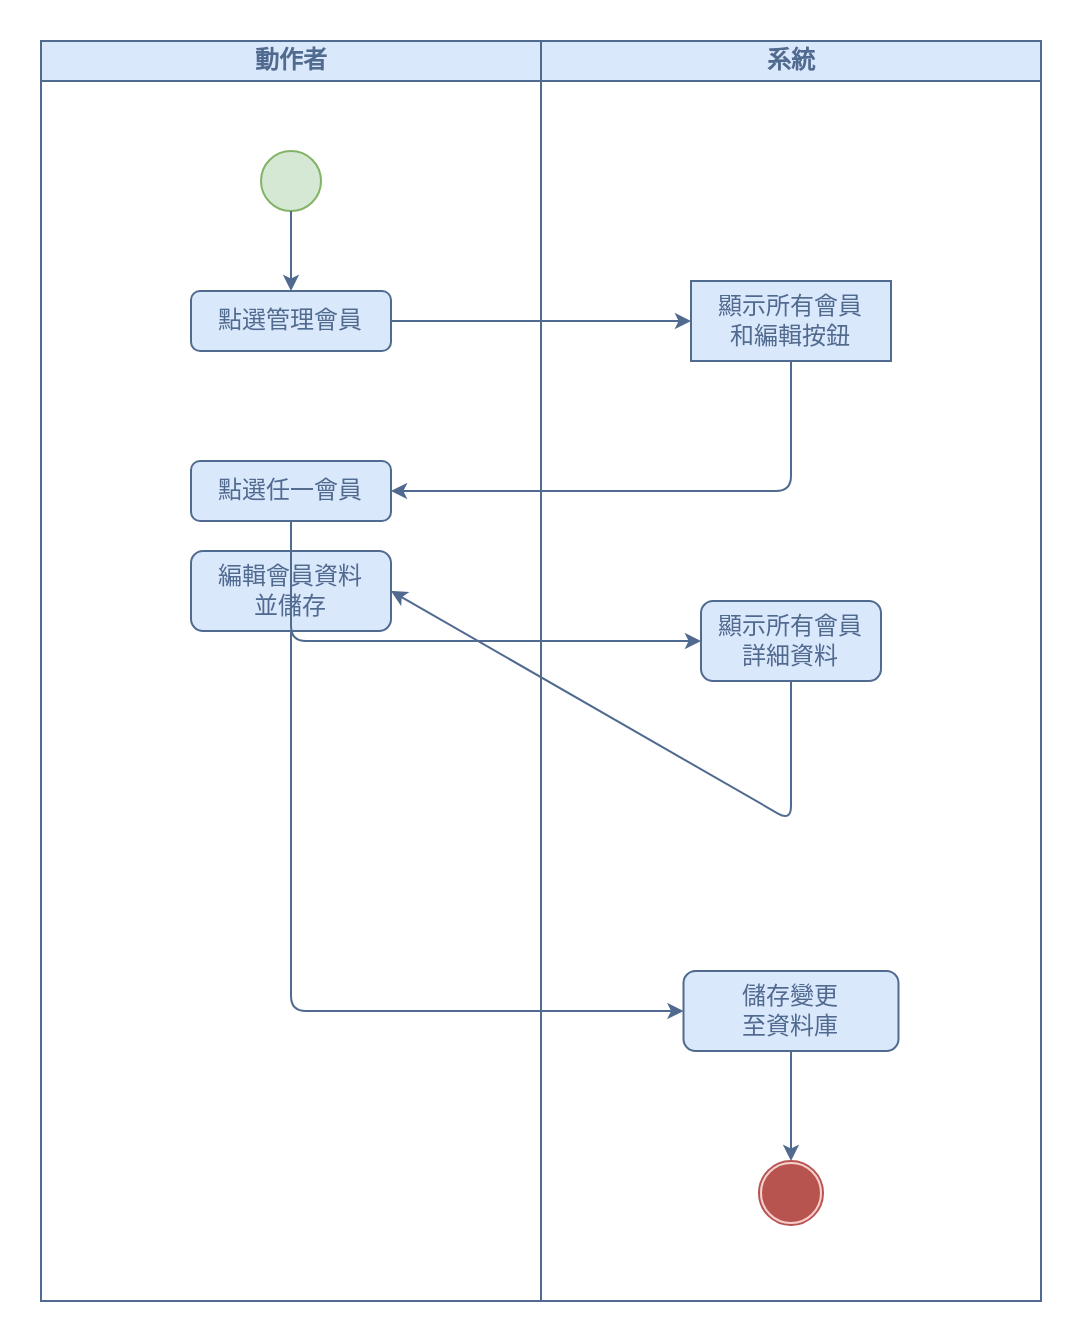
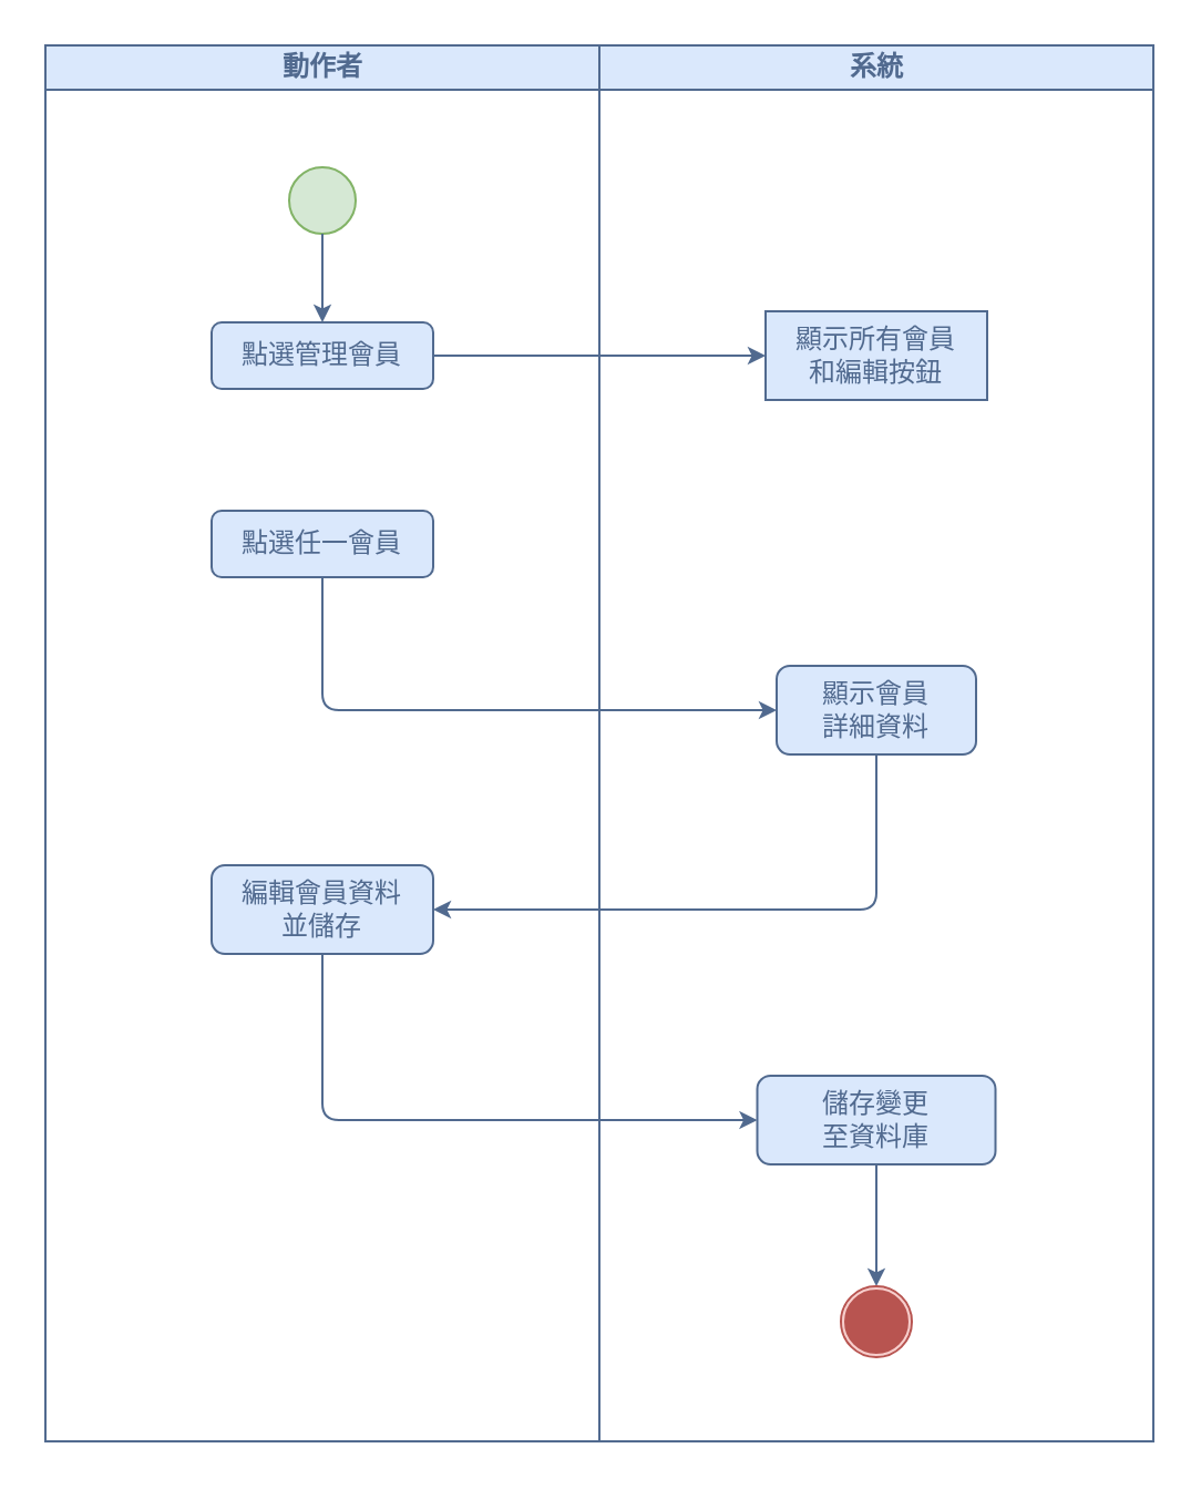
  <mxCell id="0" />
  <mxCell id="1" parent="0" />
  <mxCell id="2" value="&lt;font color=&quot;#516a8f&quot;&gt;動作者&lt;/font&gt;" style="swimlane;html=1;startSize=20;fillColor=#dae8fc;strokeColor=#516A8F;" parent="1" vertex="1"><mxGeometry x="20" y="20" width="250" height="630" as="geometry" /></mxCell>
  <mxCell id="3" value="&lt;font color=&quot;#516a8f&quot;&gt;點選管理會員&lt;br&gt;&lt;/font&gt;" style="rounded=1;whiteSpace=wrap;html=1;shadow=0;comic=0;labelBackgroundColor=none;strokeWidth=1;fontFamily=Verdana;fontSize=12;align=center;arcSize=15;fillColor=#dae8fc;strokeColor=#516A8F;glass=0;" parent="2" vertex="1"><mxGeometry x="75" y="125" width="100" height="30" as="geometry" /></mxCell>
  <mxCell id="4" value="" style="ellipse;whiteSpace=wrap;html=1;rounded=0;shadow=0;comic=0;labelBackgroundColor=none;strokeWidth=1;fillColor=#d5e8d4;fontFamily=Verdana;fontSize=12;align=center;strokeColor=#82b366;" parent="2" vertex="1"><mxGeometry x="110" y="55" width="30" height="30" as="geometry" /></mxCell>
  <mxCell id="5" style="edgeStyle=none;rounded=0;html=1;labelBackgroundColor=none;startArrow=none;startFill=0;startSize=5;endArrow=classic;endFill=1;endSize=5;jettySize=auto;orthogonalLoop=1;strokeWidth=1;fontFamily=Verdana;fontSize=12;exitX=0.5;exitY=1;exitDx=0;exitDy=0;strokeColor=#516A8F;arcSize=20;entryX=0.5;entryY=0;entryDx=0;entryDy=0;" parent="2" source="4" target="3" edge="1"><mxGeometry relative="1" as="geometry"><mxPoint x="-170.45" y="265.0" as="sourcePoint" /><mxPoint x="125" y="115" as="targetPoint" /></mxGeometry></mxCell>
  <mxCell id="6" value="&lt;font color=&quot;#516a8f&quot;&gt;點選任一會員&lt;/font&gt;" style="rounded=1;whiteSpace=wrap;html=1;shadow=0;comic=0;labelBackgroundColor=none;strokeWidth=1;fontFamily=Verdana;fontSize=12;align=center;arcSize=15;fillColor=#dae8fc;strokeColor=#516A8F;glass=0;" parent="2" vertex="1"><mxGeometry x="75" y="210" width="100" height="30" as="geometry" /></mxCell>
- <mxCell id="7" value="&lt;font color=&quot;#516a8f&quot;&gt;編輯會員資料&lt;br&gt;並儲存&lt;/font&gt;" style="rounded=1;whiteSpace=wrap;html=1;shadow=0;comic=0;labelBackgroundColor=none;strokeWidth=1;fontFamily=Verdana;fontSize=12;align=center;arcSize=15;fillColor=#dae8fc;strokeColor=#516A8F;glass=0;" vertex="1" parent="2"><mxGeometry x="75" y="255" width="100" height="40" as="geometry" /></mxCell>
+ <mxCell id="7" value="&lt;font color=&quot;#516a8f&quot;&gt;編輯會員資料&lt;br&gt;並儲存&lt;/font&gt;" style="rounded=1;whiteSpace=wrap;html=1;shadow=0;comic=0;labelBackgroundColor=none;strokeWidth=1;fontFamily=Verdana;fontSize=12;align=center;arcSize=15;fillColor=#dae8fc;strokeColor=#516A8F;glass=0;" vertex="1" parent="2"><mxGeometry x="75" y="370" width="100" height="40" as="geometry" /></mxCell>
  <mxCell id="8" value="&lt;font color=&quot;#516a8f&quot;&gt;系統&lt;/font&gt;" style="swimlane;html=1;startSize=20;fillColor=#dae8fc;strokeColor=#516A8F;" parent="1" vertex="1"><mxGeometry x="270" y="20" width="250" height="630" as="geometry" /></mxCell>
  <mxCell id="9" value="&lt;font color=&quot;#516a8f&quot;&gt;顯示所有會員&lt;br&gt;和編輯按鈕&lt;br&gt;&lt;/font&gt;" style="whiteSpace=wrap;html=1;shadow=0;comic=0;labelBackgroundColor=none;strokeWidth=1;fontFamily=Verdana;fontSize=12;align=center;arcSize=15;fillColor=#dae8fc;strokeColor=#516A8F;glass=0;rounded=0;" parent="8" vertex="1"><mxGeometry x="75" y="120" width="100" height="40" as="geometry" /></mxCell>
- <mxCell id="10" value="&lt;font color=&quot;#516a8f&quot;&gt;顯示所有會員&lt;br&gt;詳細資料&lt;br&gt;&lt;/font&gt;" style="rounded=1;whiteSpace=wrap;html=1;shadow=0;comic=0;labelBackgroundColor=none;strokeWidth=1;fontFamily=Verdana;fontSize=12;align=center;arcSize=15;fillColor=#dae8fc;strokeColor=#516A8F;glass=0;" parent="8" vertex="1"><mxGeometry x="80" y="280" width="90" height="40" as="geometry" /></mxCell>
+ <mxCell id="10" value="&lt;font color=&quot;#516a8f&quot;&gt;顯示會員&lt;br&gt;詳細資料&lt;br&gt;&lt;/font&gt;" style="rounded=1;whiteSpace=wrap;html=1;shadow=0;comic=0;labelBackgroundColor=none;strokeWidth=1;fontFamily=Verdana;fontSize=12;align=center;arcSize=15;fillColor=#dae8fc;strokeColor=#516A8F;glass=0;" parent="8" vertex="1"><mxGeometry x="80" y="280" width="90" height="40" as="geometry" /></mxCell>
  <mxCell id="11" style="edgeStyle=none;rounded=0;html=1;labelBackgroundColor=none;startArrow=none;startFill=0;startSize=5;endArrow=classic;endFill=1;endSize=5;jettySize=auto;orthogonalLoop=1;strokeWidth=1;fontFamily=Verdana;fontSize=12;strokeColor=#516A8F;arcSize=20;entryX=0.5;entryY=0;entryDx=0;entryDy=0;exitX=0.5;exitY=1;exitDx=0;exitDy=0;" parent="8" source="15" target="14" edge="1"><mxGeometry relative="1" as="geometry"><mxPoint x="65" y="550" as="sourcePoint" /><mxPoint x="135" y="530" as="targetPoint" /></mxGeometry></mxCell>
  <mxCell id="12" value="" style="group" parent="8" vertex="1" connectable="0"><mxGeometry x="109" y="560" width="32" height="32" as="geometry" /></mxCell>
  <mxCell id="13" value="" style="ellipse;whiteSpace=wrap;html=1;aspect=fixed;fillColor=#b85450;strokeColor=#f8cecc;" parent="12" vertex="1"><mxGeometry x="1" y="1" width="30" height="30" as="geometry" /></mxCell>
  <mxCell id="14" value="" style="ellipse;whiteSpace=wrap;html=1;aspect=fixed;fillColor=none;strokeColor=#B85450;" parent="12" vertex="1"><mxGeometry width="32" height="32" as="geometry" /></mxCell>
  <mxCell id="15" value="&lt;font color=&quot;#516a8f&quot;&gt;儲存變更&lt;br&gt;至資料庫&lt;br&gt;&lt;/font&gt;" style="rounded=1;whiteSpace=wrap;html=1;shadow=0;comic=0;labelBackgroundColor=none;strokeWidth=1;fontFamily=Verdana;fontSize=12;align=center;arcSize=15;fillColor=#dae8fc;strokeColor=#516A8F;glass=0;" parent="8" vertex="1"><mxGeometry x="71.25" y="465" width="107.5" height="40" as="geometry" /></mxCell>
  <mxCell id="16" style="edgeStyle=none;rounded=0;html=1;labelBackgroundColor=none;startArrow=none;startFill=0;startSize=5;endArrow=classic;endFill=1;endSize=5;jettySize=auto;orthogonalLoop=1;strokeWidth=1;fontFamily=Verdana;fontSize=12;exitX=1;exitY=0.5;exitDx=0;exitDy=0;strokeColor=#516A8F;arcSize=20;entryX=0;entryY=0.5;entryDx=0;entryDy=0;" parent="1" source="3" target="9" edge="1"><mxGeometry relative="1" as="geometry"><mxPoint x="415" y="110" as="sourcePoint" /><mxPoint x="335" y="200" as="targetPoint" /></mxGeometry></mxCell>
- <mxCell id="17" style="edgeStyle=none;rounded=1;html=1;labelBackgroundColor=none;startArrow=none;startFill=0;startSize=5;endArrow=classic;endFill=1;endSize=5;jettySize=auto;orthogonalLoop=1;strokeWidth=1;fontFamily=Verdana;fontSize=12;exitX=0.5;exitY=1;exitDx=0;exitDy=0;strokeColor=#516A8F;arcSize=15;entryX=1;entryY=0.5;entryDx=0;entryDy=0;" parent="1" source="9" target="6" edge="1"><mxGeometry relative="1" as="geometry"><mxPoint x="365" y="155" as="sourcePoint" /><mxPoint x="205" y="155" as="targetPoint" /><Array as="points"><mxPoint x="395" y="245" /></Array></mxGeometry></mxCell>
  <mxCell id="18" style="edgeStyle=none;rounded=1;html=1;labelBackgroundColor=none;startArrow=none;startFill=0;startSize=5;endArrow=classic;endFill=1;endSize=5;jettySize=auto;orthogonalLoop=1;strokeWidth=1;fontFamily=Verdana;fontSize=12;exitX=0.5;exitY=1;exitDx=0;exitDy=0;strokeColor=#516A8F;arcSize=15;entryX=0;entryY=0.5;entryDx=0;entryDy=0;" parent="1" source="6" target="10" edge="1"><mxGeometry relative="1" as="geometry"><mxPoint x="405" y="250" as="sourcePoint" /><mxPoint x="615" y="315" as="targetPoint" /><Array as="points"><mxPoint x="145" y="320" /></Array></mxGeometry></mxCell>
  <mxCell id="19" style="edgeStyle=none;rounded=1;html=1;labelBackgroundColor=none;startArrow=none;startFill=0;startSize=5;endArrow=classic;endFill=1;endSize=5;jettySize=auto;orthogonalLoop=1;strokeWidth=1;fontFamily=Verdana;fontSize=12;exitX=0.5;exitY=1;exitDx=0;exitDy=0;strokeColor=#516A8F;arcSize=15;entryX=1;entryY=0.5;entryDx=0;entryDy=0;" edge="1" parent="1" source="10" target="7"><mxGeometry relative="1" as="geometry"><mxPoint x="395" y="490" as="sourcePoint" /><mxPoint x="205" y="405" as="targetPoint" /><Array as="points"><mxPoint x="395" y="410" /></Array></mxGeometry></mxCell>
  <mxCell id="20" style="edgeStyle=none;rounded=1;html=1;labelBackgroundColor=none;startArrow=none;startFill=0;startSize=5;endArrow=classic;endFill=1;endSize=5;jettySize=auto;orthogonalLoop=1;strokeWidth=1;fontFamily=Verdana;fontSize=12;exitX=0.5;exitY=1;exitDx=0;exitDy=0;strokeColor=#516A8F;arcSize=15;entryX=0;entryY=0.5;entryDx=0;entryDy=0;" edge="1" parent="1" source="7" target="15"><mxGeometry relative="1" as="geometry"><mxPoint x="130" y="465" as="sourcePoint" /><mxPoint x="335" y="525" as="targetPoint" /><Array as="points"><mxPoint x="145" y="505" /></Array></mxGeometry></mxCell>
